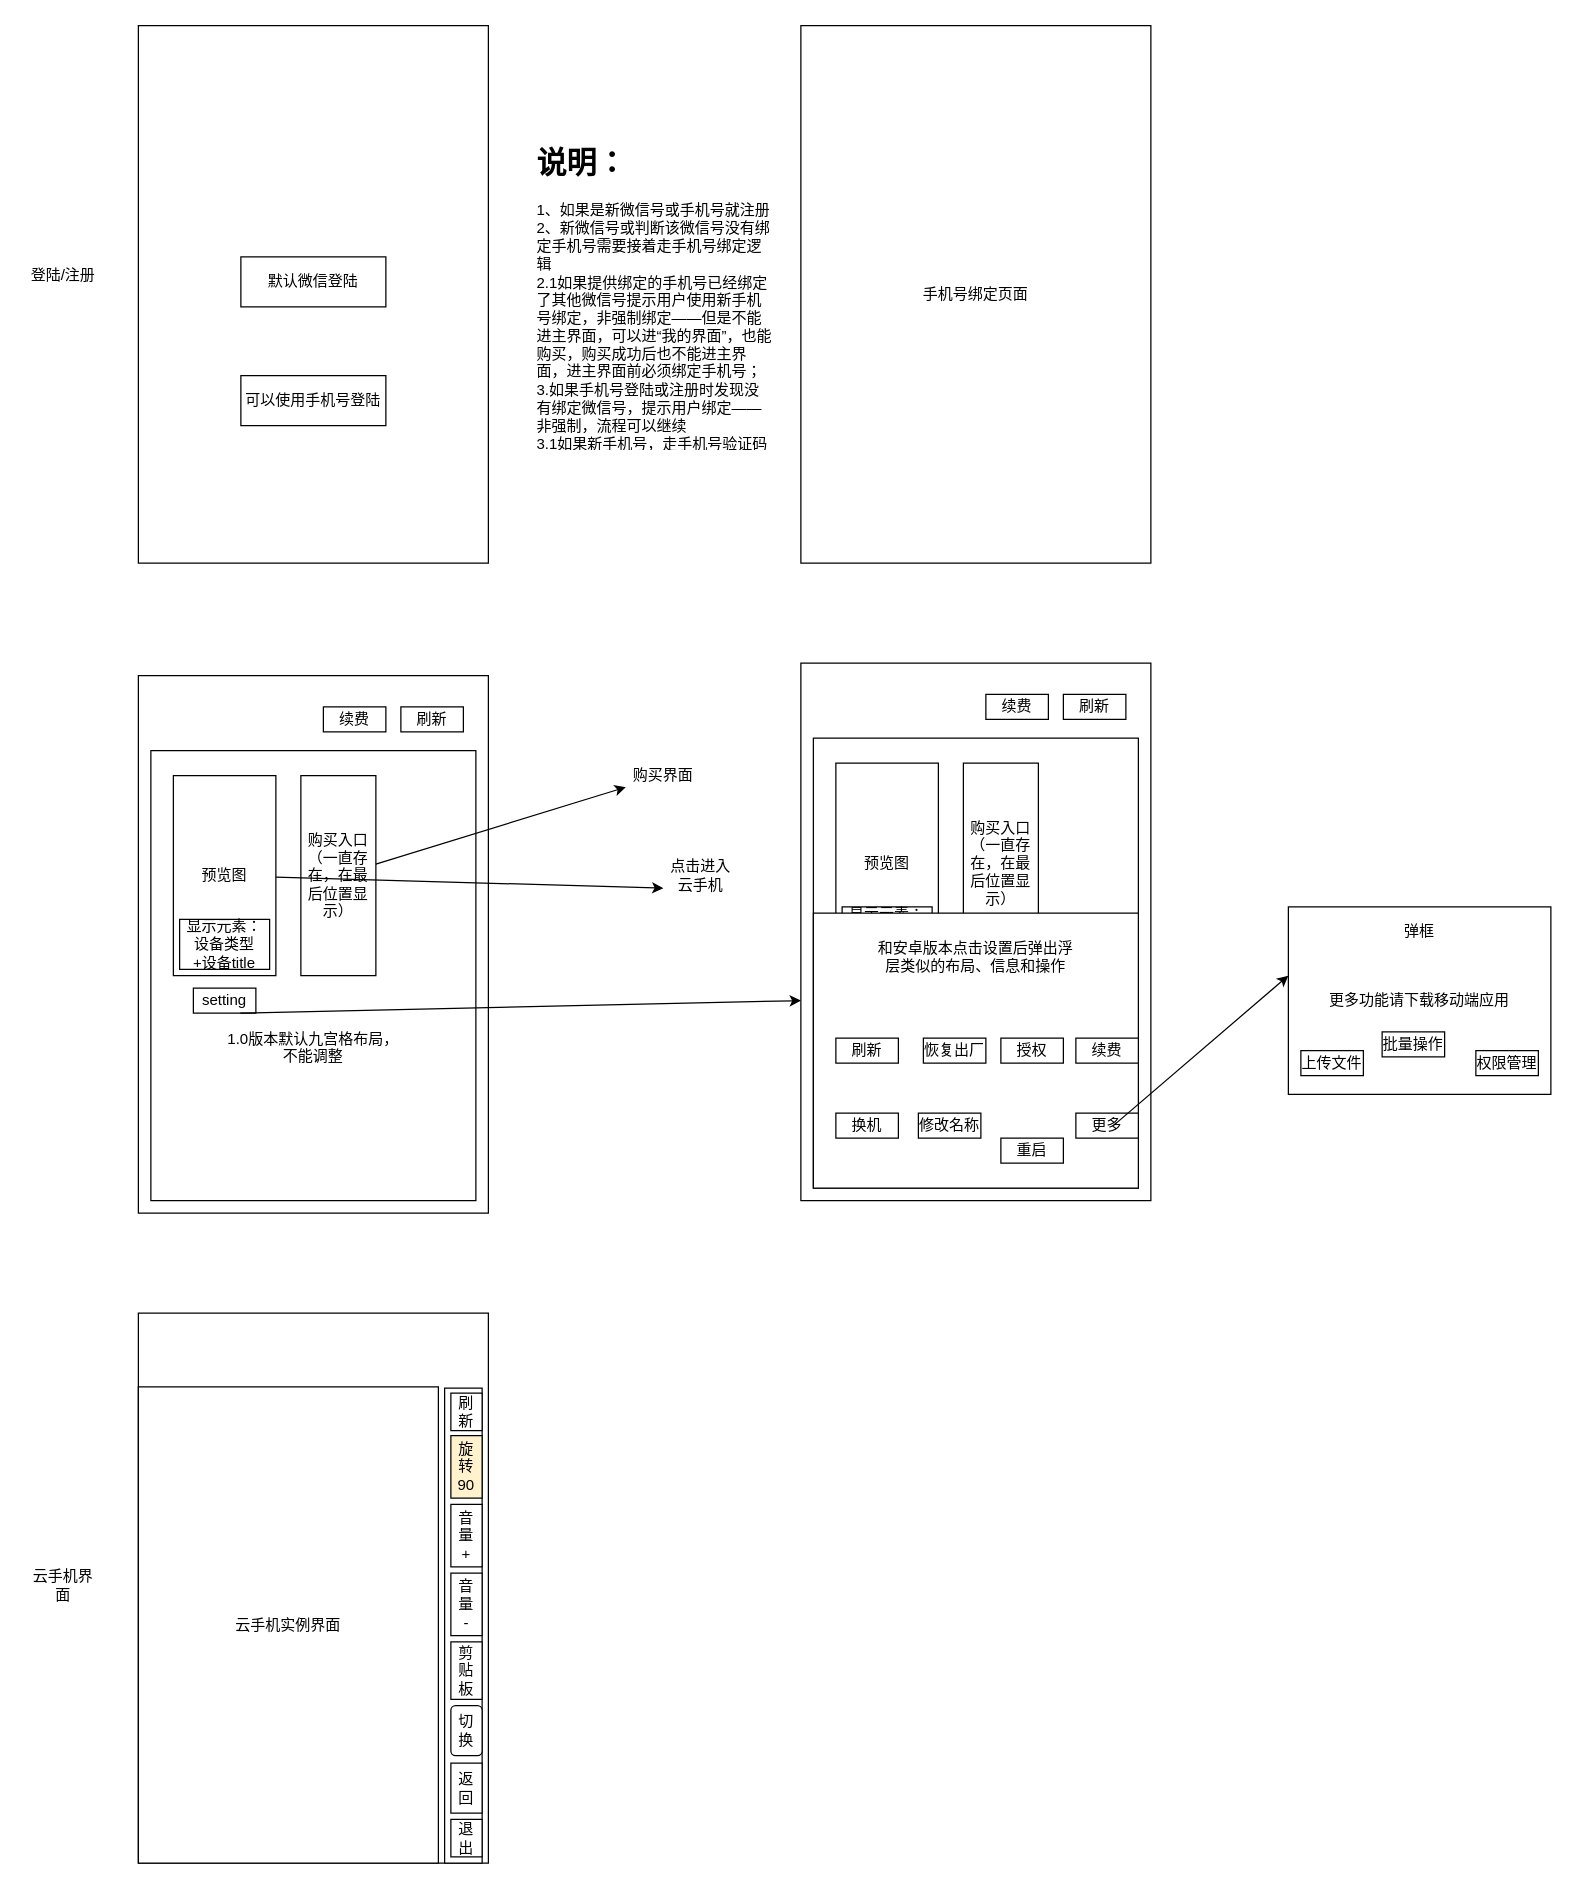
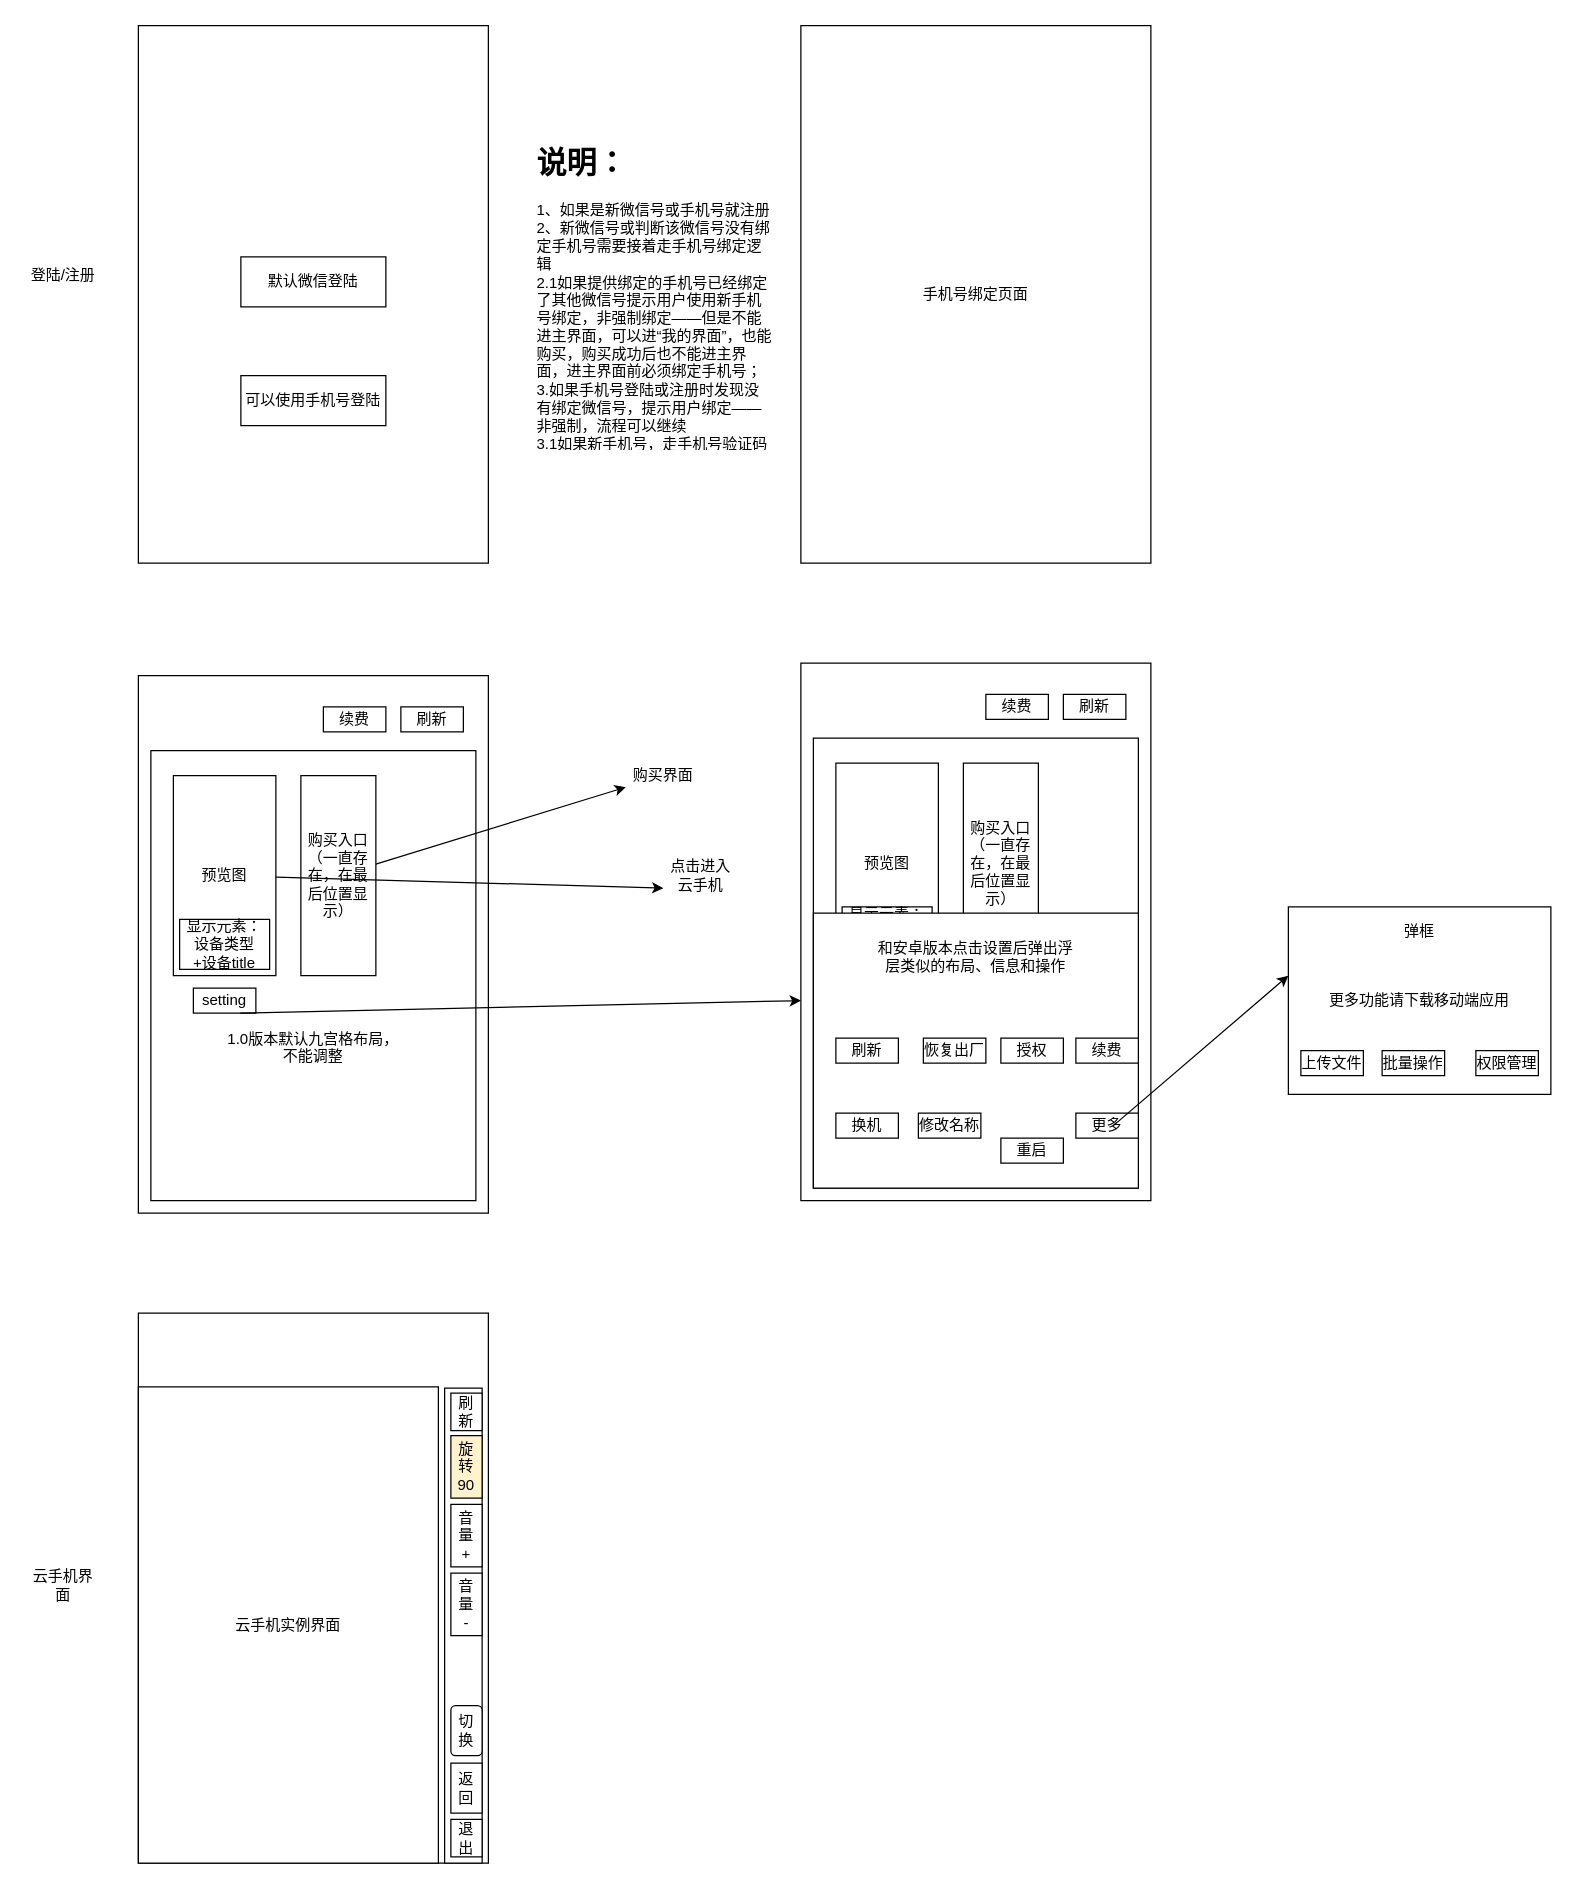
  <mxCell id="0" />
  <mxCell id="1" parent="0" />
  <mxCell id="2" value="" style="rounded=0;whiteSpace=wrap;html=1;" vertex="1" parent="1"><mxGeometry x="110" y="20" width="280" height="430" as="geometry" /></mxCell>
  <mxCell id="3" value="默认微信登陆" style="rounded=0;whiteSpace=wrap;html=1;" vertex="1" parent="1"><mxGeometry x="192" y="205" width="116" height="40" as="geometry" /></mxCell>
  <mxCell id="4" value="可以使用手机号登陆" style="rounded=0;whiteSpace=wrap;html=1;" vertex="1" parent="1"><mxGeometry x="192" y="300" width="116" height="40" as="geometry" /></mxCell>
  <mxCell id="5" value="登陆/注册" style="text;html=1;strokeColor=none;fillColor=none;align=center;verticalAlign=middle;whiteSpace=wrap;rounded=0;" vertex="1" parent="1"><mxGeometry x="20" y="205" width="60" height="30" as="geometry" /></mxCell>
  <mxCell id="6" value="&lt;h1&gt;说明：&lt;/h1&gt;&lt;div&gt;1、如果是新微信号或手机号就注册&lt;/div&gt;&lt;div&gt;2、新微信号或判断该微信号没有绑定手机号需要接着走手机号绑定逻辑&lt;/div&gt;&lt;div&gt;2.1如果提供绑定的手机号已经绑定了其他微信号提示用户使用新手机号绑定，非强制绑定——但是不能进主界面，可以进“我的界面”，也能购买，购买成功后也不能进主界面，进主界面前必须绑定手机号；&lt;/div&gt;&lt;div&gt;3.如果手机号登陆或注册时发现没有绑定微信号，提示用户绑定——非强制，流程可以继续&lt;/div&gt;&lt;div&gt;3.1如果新手机号，走手机号验证码注册流程；&lt;/div&gt;&lt;div&gt;&lt;br&gt;&lt;/div&gt;&lt;div&gt;&lt;br&gt;&lt;/div&gt;" style="text;html=1;strokeColor=none;fillColor=none;spacing=5;spacingTop=-20;whiteSpace=wrap;overflow=hidden;rounded=0;" vertex="1" parent="1"><mxGeometry x="424" y="110" width="196" height="250" as="geometry" /></mxCell>
  <mxCell id="7" value="手机号绑定页面" style="rounded=0;whiteSpace=wrap;html=1;" vertex="1" parent="1"><mxGeometry x="640" y="20" width="280" height="430" as="geometry" /></mxCell>
  <mxCell id="8" value="" style="rounded=0;whiteSpace=wrap;html=1;" vertex="1" parent="1"><mxGeometry x="110" y="540" width="280" height="430" as="geometry" /></mxCell>
  <mxCell id="9" value="续费" style="rounded=0;whiteSpace=wrap;html=1;" vertex="1" parent="1"><mxGeometry x="258" y="565" width="50" height="20" as="geometry" /></mxCell>
  <mxCell id="10" value="刷新" style="rounded=0;whiteSpace=wrap;html=1;" vertex="1" parent="1"><mxGeometry x="320" y="565" width="50" height="20" as="geometry" /></mxCell>
  <mxCell id="11" value="&lt;br&gt;&lt;br&gt;&lt;br&gt;&lt;br&gt;&lt;br&gt;&lt;br&gt;&lt;br&gt;&lt;br&gt;1.0版本默认九宫格布局，&lt;br&gt;不能调整" style="rounded=0;whiteSpace=wrap;html=1;" vertex="1" parent="1"><mxGeometry x="120" y="600" width="260" height="360" as="geometry" /></mxCell>
  <mxCell id="12" value="预览图" style="rounded=0;whiteSpace=wrap;html=1;" vertex="1" parent="1"><mxGeometry x="138" y="620" width="82" height="160" as="geometry" /></mxCell>
  <mxCell id="13" value="购买入口&lt;br&gt;（一直存在，在最后位置显示）" style="rounded=0;whiteSpace=wrap;html=1;" vertex="1" parent="1"><mxGeometry x="240" y="620" width="60" height="160" as="geometry" /></mxCell>
  <mxCell id="14" value="显示元素：&lt;br&gt;设备类型&lt;br&gt;+设备title" style="rounded=0;whiteSpace=wrap;html=1;" vertex="1" parent="1"><mxGeometry x="143" y="735" width="72" height="40" as="geometry" /></mxCell>
  <mxCell id="15" value="setting" style="rounded=0;whiteSpace=wrap;html=1;" vertex="1" parent="1"><mxGeometry x="154" y="790" width="50" height="20" as="geometry" /></mxCell>
  <mxCell id="16" value="" style="endArrow=classic;html=1;rounded=0;" edge="1" parent="1" source="13" target="17"><mxGeometry width="50" height="50" relative="1" as="geometry"><mxPoint x="980" y="870" as="sourcePoint" /><mxPoint x="530" y="620" as="targetPoint" /></mxGeometry></mxCell>
  <mxCell id="17" value="购买界面" style="text;html=1;strokeColor=none;fillColor=none;align=center;verticalAlign=middle;whiteSpace=wrap;rounded=0;" vertex="1" parent="1"><mxGeometry x="500" y="605" width="60" height="30" as="geometry" /></mxCell>
  <mxCell id="18" value="" style="endArrow=classic;html=1;rounded=0;exitX=0.75;exitY=1;exitDx=0;exitDy=0;" edge="1" parent="1" source="15"><mxGeometry width="50" height="50" relative="1" as="geometry"><mxPoint x="308" y="810" as="sourcePoint" /><mxPoint x="640" y="800" as="targetPoint" /></mxGeometry></mxCell>
  <mxCell id="19" value="" style="endArrow=classic;html=1;rounded=0;" edge="1" parent="1" source="12"><mxGeometry width="50" height="50" relative="1" as="geometry"><mxPoint x="980" y="870" as="sourcePoint" /><mxPoint x="530" y="710" as="targetPoint" /></mxGeometry></mxCell>
  <mxCell id="20" value="点击进入云手机" style="text;html=1;strokeColor=none;fillColor=none;align=center;verticalAlign=middle;whiteSpace=wrap;rounded=0;" vertex="1" parent="1"><mxGeometry x="530" y="685" width="60" height="30" as="geometry" /></mxCell>
  <mxCell id="21" value="" style="rounded=0;whiteSpace=wrap;html=1;" vertex="1" parent="1"><mxGeometry x="640" y="530" width="280" height="430" as="geometry" /></mxCell>
  <mxCell id="22" value="续费" style="rounded=0;whiteSpace=wrap;html=1;" vertex="1" parent="1"><mxGeometry x="788" y="555" width="50" height="20" as="geometry" /></mxCell>
  <mxCell id="23" value="刷新" style="rounded=0;whiteSpace=wrap;html=1;" vertex="1" parent="1"><mxGeometry x="850" y="555" width="50" height="20" as="geometry" /></mxCell>
  <mxCell id="24" value="&lt;br&gt;&lt;br&gt;&lt;br&gt;&lt;br&gt;&lt;br&gt;&lt;br&gt;&lt;br&gt;&lt;br&gt;1.0版本默认九宫格布局，&lt;br&gt;不能调整" style="rounded=0;whiteSpace=wrap;html=1;" vertex="1" parent="1"><mxGeometry x="650" y="590" width="260" height="360" as="geometry" /></mxCell>
  <mxCell id="25" value="预览图" style="rounded=0;whiteSpace=wrap;html=1;" vertex="1" parent="1"><mxGeometry x="668" y="610" width="82" height="160" as="geometry" /></mxCell>
  <mxCell id="26" value="购买入口&lt;br&gt;（一直存在，在最后位置显示）" style="rounded=0;whiteSpace=wrap;html=1;" vertex="1" parent="1"><mxGeometry x="770" y="610" width="60" height="160" as="geometry" /></mxCell>
  <mxCell id="27" value="显示元素：&lt;br&gt;设备类型&lt;br&gt;+设备title" style="rounded=0;whiteSpace=wrap;html=1;" vertex="1" parent="1"><mxGeometry x="673" y="725" width="72" height="40" as="geometry" /></mxCell>
  <mxCell id="28" value="setting" style="rounded=0;whiteSpace=wrap;html=1;" vertex="1" parent="1"><mxGeometry x="684" y="780" width="50" height="20" as="geometry" /></mxCell>
  <mxCell id="29" value="" style="rounded=0;whiteSpace=wrap;html=1;" vertex="1" parent="1"><mxGeometry x="650" y="730" width="260" height="220" as="geometry" /></mxCell>
  <mxCell id="30" value="和安卓版本点击设置后弹出浮层类似的布局、信息和操作" style="text;html=1;strokeColor=none;fillColor=none;align=center;verticalAlign=middle;whiteSpace=wrap;rounded=0;" vertex="1" parent="1"><mxGeometry x="700" y="750" width="160" height="30" as="geometry" /></mxCell>
  <mxCell id="31" value="重启" style="rounded=0;whiteSpace=wrap;html=1;" vertex="1" parent="1"><mxGeometry x="800" y="910" width="50" height="20" as="geometry" /></mxCell>
  <mxCell id="32" value="恢复出厂" style="rounded=0;whiteSpace=wrap;html=1;" vertex="1" parent="1"><mxGeometry x="738" y="830" width="50" height="20" as="geometry" /></mxCell>
  <mxCell id="33" value="授权" style="rounded=0;whiteSpace=wrap;html=1;" vertex="1" parent="1"><mxGeometry x="800" y="830" width="50" height="20" as="geometry" /></mxCell>
  <mxCell id="34" value="换机" style="rounded=0;whiteSpace=wrap;html=1;" vertex="1" parent="1"><mxGeometry x="668" y="890" width="50" height="20" as="geometry" /></mxCell>
  <mxCell id="35" value="修改名称" style="rounded=0;whiteSpace=wrap;html=1;" vertex="1" parent="1"><mxGeometry x="734" y="890" width="50" height="20" as="geometry" /></mxCell>
  <mxCell id="36" value="刷新" style="rounded=0;whiteSpace=wrap;html=1;" vertex="1" parent="1"><mxGeometry x="668" y="830" width="50" height="20" as="geometry" /></mxCell>
  <mxCell id="37" value="续费" style="rounded=0;whiteSpace=wrap;html=1;" vertex="1" parent="1"><mxGeometry x="860" y="830" width="50" height="20" as="geometry" /></mxCell>
  <mxCell id="38" value="更多" style="rounded=0;whiteSpace=wrap;html=1;" vertex="1" parent="1"><mxGeometry x="860" y="890" width="50" height="20" as="geometry" /></mxCell>
  <mxCell id="39" value="" style="endArrow=classic;html=1;rounded=0;exitX=0.75;exitY=1;exitDx=0;exitDy=0;" edge="1" parent="1"><mxGeometry width="50" height="50" relative="1" as="geometry"><mxPoint x="890" y="900" as="sourcePoint" /><mxPoint x="1030" y="780" as="targetPoint" /></mxGeometry></mxCell>
  <mxCell id="40" value="更多功能请下载移动端应用" style="rounded=0;whiteSpace=wrap;html=1;" vertex="1" parent="1"><mxGeometry x="1030" y="725" width="210" height="150" as="geometry" /></mxCell>
  <mxCell id="41" value="弹框" style="text;html=1;strokeColor=none;fillColor=none;align=center;verticalAlign=middle;whiteSpace=wrap;rounded=0;" vertex="1" parent="1"><mxGeometry x="1105" y="730" width="60" height="30" as="geometry" /></mxCell>
  <mxCell id="42" value="上传文件" style="rounded=0;whiteSpace=wrap;html=1;" vertex="1" parent="1"><mxGeometry x="1040" y="840" width="50" height="20" as="geometry" /></mxCell>
- <mxCell id="43" value="批量操作" style="rounded=0;whiteSpace=wrap;html=1;" vertex="1" parent="1"><mxGeometry x="1105" y="825" width="50" height="20" as="geometry" /></mxCell>
+ <mxCell id="43" value="批量操作" style="rounded=0;whiteSpace=wrap;html=1;" vertex="1" parent="1"><mxGeometry x="1105" y="840" width="50" height="20" as="geometry" /></mxCell>
  <mxCell id="44" value="权限管理" style="rounded=0;whiteSpace=wrap;html=1;" vertex="1" parent="1"><mxGeometry x="1180" y="840" width="50" height="20" as="geometry" /></mxCell>
  <mxCell id="45" value="云手机界面" style="text;html=1;strokeColor=none;fillColor=none;align=center;verticalAlign=middle;whiteSpace=wrap;rounded=0;" vertex="1" parent="1"><mxGeometry x="20" y="1253" width="60" height="30" as="geometry" /></mxCell>
  <mxCell id="46" value="" style="rounded=0;whiteSpace=wrap;html=1;" vertex="1" parent="1"><mxGeometry x="110" y="1050" width="280" height="440" as="geometry" /></mxCell>
  <mxCell id="47" value="" style="rounded=0;whiteSpace=wrap;html=1;" vertex="1" parent="1"><mxGeometry x="355" y="1110" width="30" height="380" as="geometry" /></mxCell>
  <mxCell id="48" value="云手机实例界面" style="rounded=0;whiteSpace=wrap;html=1;" vertex="1" parent="1"><mxGeometry x="110" y="1109" width="240" height="381" as="geometry" /></mxCell>
  <mxCell id="49" value="刷新" style="rounded=0;whiteSpace=wrap;html=1;" vertex="1" parent="1"><mxGeometry x="360" y="1114" width="25" height="30" as="geometry" /></mxCell>
  <mxCell id="50" value="旋转90" style="rounded=0;whiteSpace=wrap;html=1;fillColor=#fff2cc;" vertex="1" parent="1"><mxGeometry x="360" y="1148" width="25" height="50" as="geometry" /></mxCell>
  <mxCell id="51" value="音量&lt;br&gt;+" style="rounded=0;whiteSpace=wrap;html=1;" vertex="1" parent="1"><mxGeometry x="360" y="1203" width="25" height="50" as="geometry" /></mxCell>
  <mxCell id="52" value="音量&lt;br&gt;-" style="rounded=0;whiteSpace=wrap;html=1;" vertex="1" parent="1"><mxGeometry x="360" y="1258" width="25" height="50" as="geometry" /></mxCell>
- <mxCell id="53" value="剪贴板" style="rounded=0;whiteSpace=wrap;html=1;" vertex="1" parent="1"><mxGeometry x="360" y="1313" width="25" height="46" as="geometry" /></mxCell>
  <mxCell id="54" value="切换" style="whiteSpace=wrap;html=1;rounded=1;" vertex="1" parent="1"><mxGeometry x="360" y="1364" width="25" height="40" as="geometry" /></mxCell>
  <mxCell id="55" value="退出" style="rounded=0;whiteSpace=wrap;html=1;" vertex="1" parent="1"><mxGeometry x="360" y="1455" width="25" height="30" as="geometry" /></mxCell>
  <mxCell id="56" value="返回" style="rounded=0;whiteSpace=wrap;html=1;" vertex="1" parent="1"><mxGeometry x="360" y="1410" width="25" height="40" as="geometry" /></mxCell>
